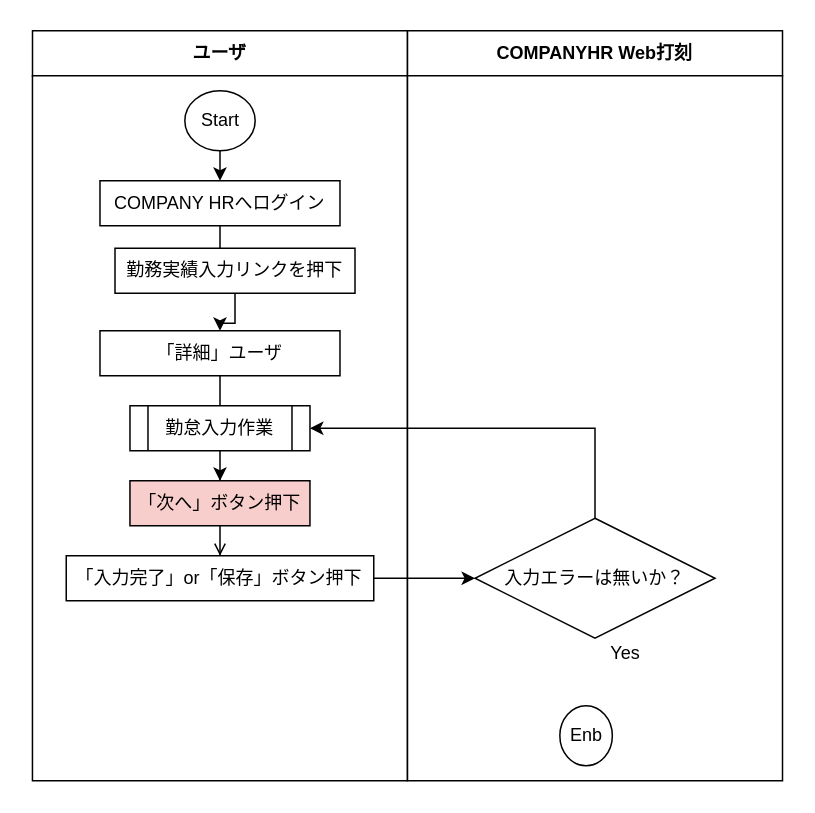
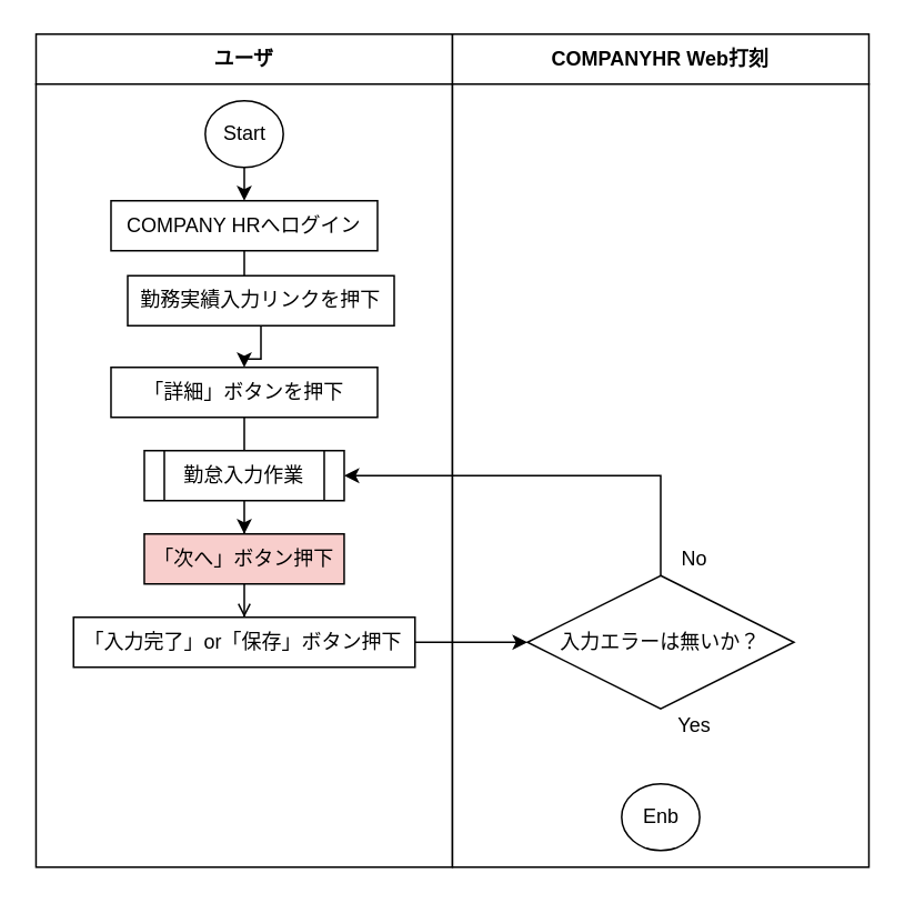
  <mxCell id="0" />
  <mxCell id="1" parent="0" />
  <mxCell id="2" value="&lt;b&gt;ユーザ&lt;/b&gt;" style="rounded=0;whiteSpace=wrap;html=1;" parent="1" vertex="1"><mxGeometry y="20" width="250" height="30" as="geometry" x="21" /></mxCell>
  <mxCell id="3" value="&lt;b&gt;COMPANYHR Web打刻&lt;/b&gt;" style="rounded=0;whiteSpace=wrap;html=1;" parent="1" vertex="1"><mxGeometry x="271" y="20" width="250" height="30" as="geometry" /></mxCell>
  <mxCell id="4" value="" style="rounded=0;whiteSpace=wrap;html=1;" parent="1" vertex="1"><mxGeometry x="20.97" y="50" width="250" height="470" as="geometry" /></mxCell>
  <mxCell id="5" value="" style="rounded=0;whiteSpace=wrap;html=1;" parent="1" vertex="1"><mxGeometry x="271" y="50" width="250" height="470" as="geometry" /></mxCell>
  <mxCell id="6" style="edgeStyle=orthogonalEdgeStyle;rounded=0;orthogonalLoop=1;jettySize=auto;html=1;exitX=0.5;exitY=1;exitDx=0;exitDy=0;" edge="1" parent="1" source="7" target="23"><mxGeometry relative="1" as="geometry" /></mxCell>
  <mxCell id="7" value="勤怠入力作業" style="shape=process;whiteSpace=wrap;html=1;backgroundOutline=1;" parent="1" vertex="1"><mxGeometry x="85.99" y="270" width="120" height="30" as="geometry" /></mxCell>
  <mxCell id="8" style="edgeStyle=orthogonalEdgeStyle;rounded=0;orthogonalLoop=1;jettySize=auto;html=1;exitX=0.5;exitY=1;exitDx=0;exitDy=0;entryX=0.5;entryY=0;entryDx=0;entryDy=0;" parent="1" source="9" target="13" edge="1"><mxGeometry relative="1" as="geometry" /></mxCell>
  <mxCell id="9" value="Start" style="ellipse;whiteSpace=wrap;html=1;" parent="1" vertex="1"><mxGeometry x="122.56" y="60" width="46.87" height="40" as="geometry" /></mxCell>
  <mxCell id="10" style="edgeStyle=orthogonalEdgeStyle;rounded=0;orthogonalLoop=1;jettySize=auto;html=1;entryX=1;entryY=0.5;entryDx=0;entryDy=0;" edge="1" parent="1" source="11" target="7"><mxGeometry relative="1" as="geometry"><Array as="points"><mxPoint x="396" y="285" /></Array></mxGeometry></mxCell>
  <mxCell id="11" value="入力エラーは無いか？" style="rhombus;whiteSpace=wrap;html=1;" parent="1" vertex="1"><mxGeometry x="316" y="345" width="160" height="80" as="geometry" /></mxCell>
  <mxCell id="12" style="edgeStyle=orthogonalEdgeStyle;rounded=0;orthogonalLoop=1;jettySize=auto;html=1;" edge="1" parent="1" source="13" target="17"><mxGeometry relative="1" as="geometry" /></mxCell>
  <mxCell id="13" value="COMPANY HRへログイン" style="rounded=0;whiteSpace=wrap;html=1;" parent="1" vertex="1"><mxGeometry x="65.99" y="120" width="160" height="30" as="geometry" /></mxCell>
  <mxCell id="14" value="Yes" style="text;html=1;align=center;verticalAlign=middle;resizable=0;points=[];autosize=1;" parent="1" vertex="1"><mxGeometry x="401" y="425" width="30" height="20" as="geometry" /></mxCell>
+ <mxCell id="15" value="No" style="text;html=1;align=center;verticalAlign=middle;resizable=0;points=[];autosize=1;" parent="1" vertex="1"><mxGeometry x="401" y="325" width="30" height="20" as="geometry" /></mxCell>
  <mxCell id="16" style="edgeStyle=orthogonalEdgeStyle;rounded=0;orthogonalLoop=1;jettySize=auto;html=1;exitX=0.5;exitY=1;exitDx=0;exitDy=0;" edge="1" parent="1" source="17" target="19"><mxGeometry relative="1" as="geometry" /></mxCell>
  <mxCell id="17" value="勤務実績入力リンクを押下" style="rounded=0;whiteSpace=wrap;html=1;" vertex="1" parent="1"><mxGeometry x="76" y="165" width="160" height="30" as="geometry" /></mxCell>
  <mxCell id="18" style="edgeStyle=orthogonalEdgeStyle;rounded=0;orthogonalLoop=1;jettySize=auto;html=1;entryX=0.5;entryY=0;entryDx=0;entryDy=0;endArrow=none;" edge="1" parent="1" source="19" target="7"><mxGeometry relative="1" as="geometry" /></mxCell>
- <mxCell id="19" value="「詳細」ユーザ" style="rounded=0;whiteSpace=wrap;html=1;" vertex="1" parent="1"><mxGeometry x="65.99" y="220" width="160" height="30" as="geometry" /></mxCell>
+ <mxCell id="19" value="「詳細」ボタンを押下" style="rounded=0;whiteSpace=wrap;html=1;" vertex="1" parent="1"><mxGeometry x="65.99" y="220" width="160" height="30" as="geometry" /></mxCell>
  <mxCell id="20" style="edgeStyle=orthogonalEdgeStyle;rounded=0;orthogonalLoop=1;jettySize=auto;html=1;exitX=1;exitY=0.5;exitDx=0;exitDy=0;entryX=0;entryY=0.5;entryDx=0;entryDy=0;" edge="1" parent="1" source="21" target="11"><mxGeometry relative="1" as="geometry" /></mxCell>
  <mxCell id="21" value="「入力完了」or「保存」ボタン押下" style="rounded=0;whiteSpace=wrap;html=1;" vertex="1" parent="1"><mxGeometry x="43.49" y="370" width="205.01" height="30" as="geometry" /></mxCell>
  <mxCell id="22" style="edgeStyle=orthogonalEdgeStyle;rounded=0;orthogonalLoop=1;jettySize=auto;html=1;entryX=0.5;entryY=0;entryDx=0;entryDy=0;endArrow=open;" edge="1" parent="1" source="23" target="21"><mxGeometry relative="1" as="geometry" /></mxCell>
  <mxCell id="23" value="「次へ」ボタン押下" style="rounded=0;whiteSpace=wrap;html=1;fillColor=#f8cecc;" vertex="1" parent="1"><mxGeometry x="85.97" y="320" width="120" height="30" as="geometry" /></mxCell>
- <mxCell id="24" value="Enb" style="ellipse;whiteSpace=wrap;html=1;" vertex="1" parent="1"><mxGeometry x="372.56" y="470" width="35" height="40" as="geometry" /></mxCell>
+ <mxCell id="24" value="Enb" style="ellipse;whiteSpace=wrap;html=1;" vertex="1" parent="1"><mxGeometry x="372.56" y="470" width="46.87" height="40" as="geometry" /></mxCell>
